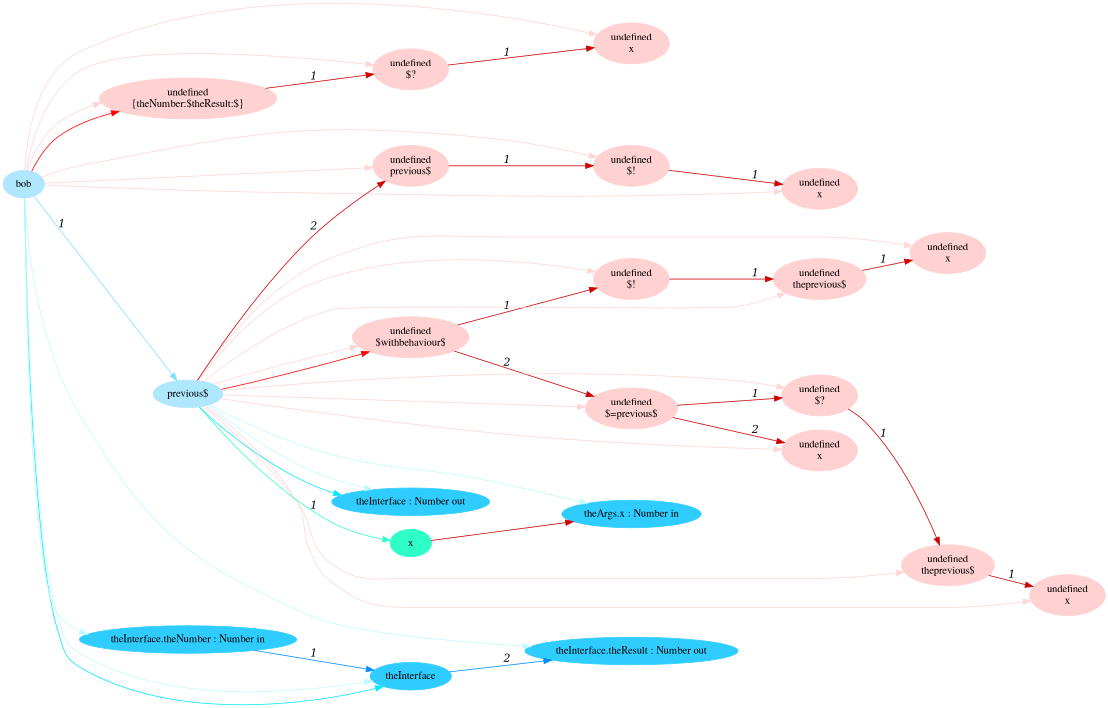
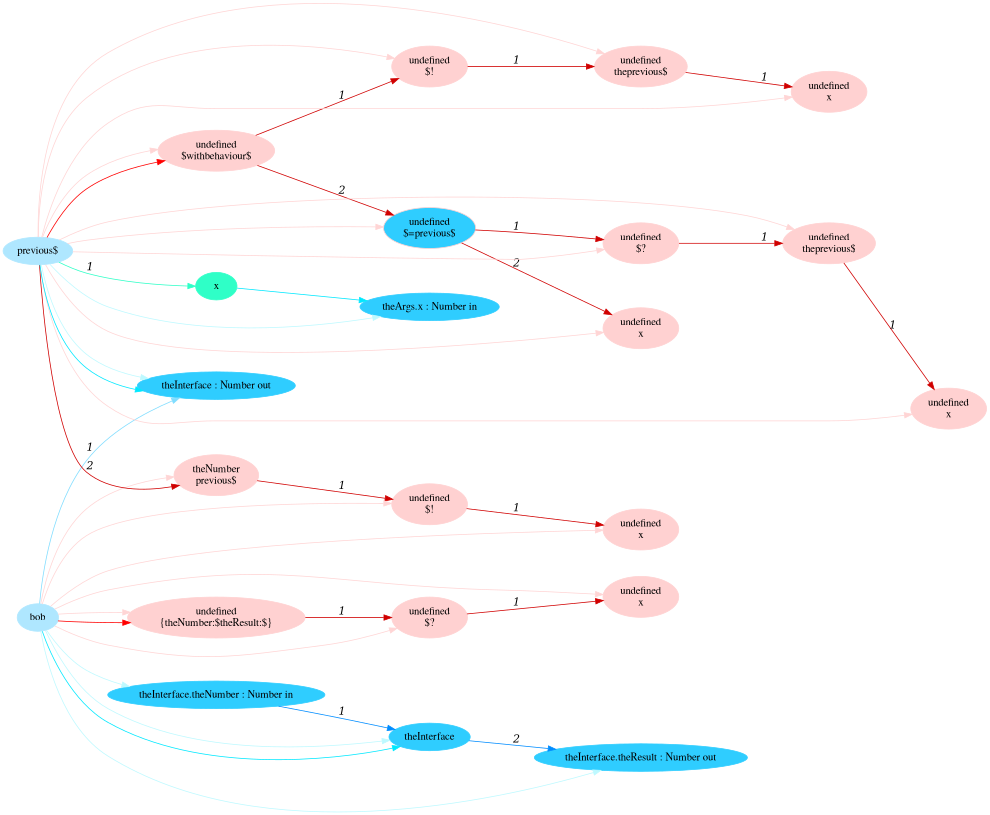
  digraph {
    rankdir=LR
    node [color="#ffd1d1" fontname=Times shape=ellipse style=filled]
    edge [arrowHead=normal arrowsize=1 color="#ffd5d5" dir=forward fontname="Times-Italic"]
    n1 [label="undefined\n$withbehaviour$"]
    n2 [label="undefined\n$!"]
-   n3 [label="undefined\n$=previous$"]
+   n3 [label="undefined\n$=previous$" fillcolor="#2fcdff"]
    n4 [label="undefined\ntheprevious$"]
    n5 [label="undefined\n$?"]
    n6 [label="undefined\nx"]
    n7 [label="undefined\nx"]
    n8 [label="undefined\ntheprevious$"]
    n9 [label="undefined\nx"]
    n10 [label="undefined\n{theNumber:$theResult:$}"]
    n11 [label="undefined\n$?"]
    n12 [label="undefined\nx"]
-   n13 [label="undefined\nprevious$"]
+   n13 [label="theNumber\nprevious$"]
    n14 [label="undefined\n$!"]
    n15 [label="undefined\nx"]
    n16 [color="#afe7ff" label=bob]
    n17 [color="#afe7ff" label="previous$"]
    n18 [color="#2fcdff" label=theInterface]
    n19 [color="#2fcdff" label="theInterface.theNumber : Number in"]
    n20 [color="#2fcdff" label="theInterface.theResult : Number out"]
    n21 [color="#2fffc7" label=x]
    n22 [color="#2fcdff" label="theArgs.x : Number in"]
    n23 [color="#2fcdff" label="theInterface : Number out"]
    n1 -> n2 [color="#d00000" label=1]
    n1 -> n3 [color="#d00000" label=2]
    n2 -> n4 [color="#d00000" label=1]
    n3 -> n5 [color="#d00000" label=1]
    n3 -> n6 [color="#d00000" label=2]
    n4 -> n7 [color="#d00000" label=1]
    n5 -> n8 [color="#d00000" label=1]
    n8 -> n9 [color="#d00000" label=1]
    n10 -> n11 [color="#d00000" label=1]
    n11 -> n12 [color="#d00000" label=1]
    n13 -> n14 [color="#d00000" label=1]
    n14 -> n15 [color="#d00000" label=1]
    n16 -> n10 [color="#ff0000"]
    n16 -> n10
    n16 -> n11
    n16 -> n12
    n16 -> n13
    n16 -> n14
    n16 -> n15
-   n16 -> n17 [color="#81ddff" label=1]
+   n16 -> n23 [color="#81ddff" label=1]
    n16 -> n18 [color="#00e8ff"]
    n16 -> n18 [color="#bef9ff"]
    n16 -> n19 [color="#bef9ff"]
    n16 -> n20 [color="#bef9ff"]
    n17 -> n1 [color="#ff0000"]
    n17 -> n1
    n17 -> n2
    n17 -> n3
    n17 -> n4
    n17 -> n5
    n17 -> n6
    n17 -> n7
    n17 -> n8
    n17 -> n9
    n17 -> n13 [color="#d00000" label=2]
    n17 -> n21 [color="#2fffc7" label=1]
    n17 -> n22 [color="#bef9ff"]
    n17 -> n23 [color="#00e8ff"]
    n17 -> n23 [color="#bef9ff"]
    n18 -> n20 [color="#008cff" label=2]
    n19 -> n18 [color="#008cff" label=1]
-   n21 -> n22 [color="#d00000"]
+   n21 -> n22 [color="#00e8ff"]
  }
